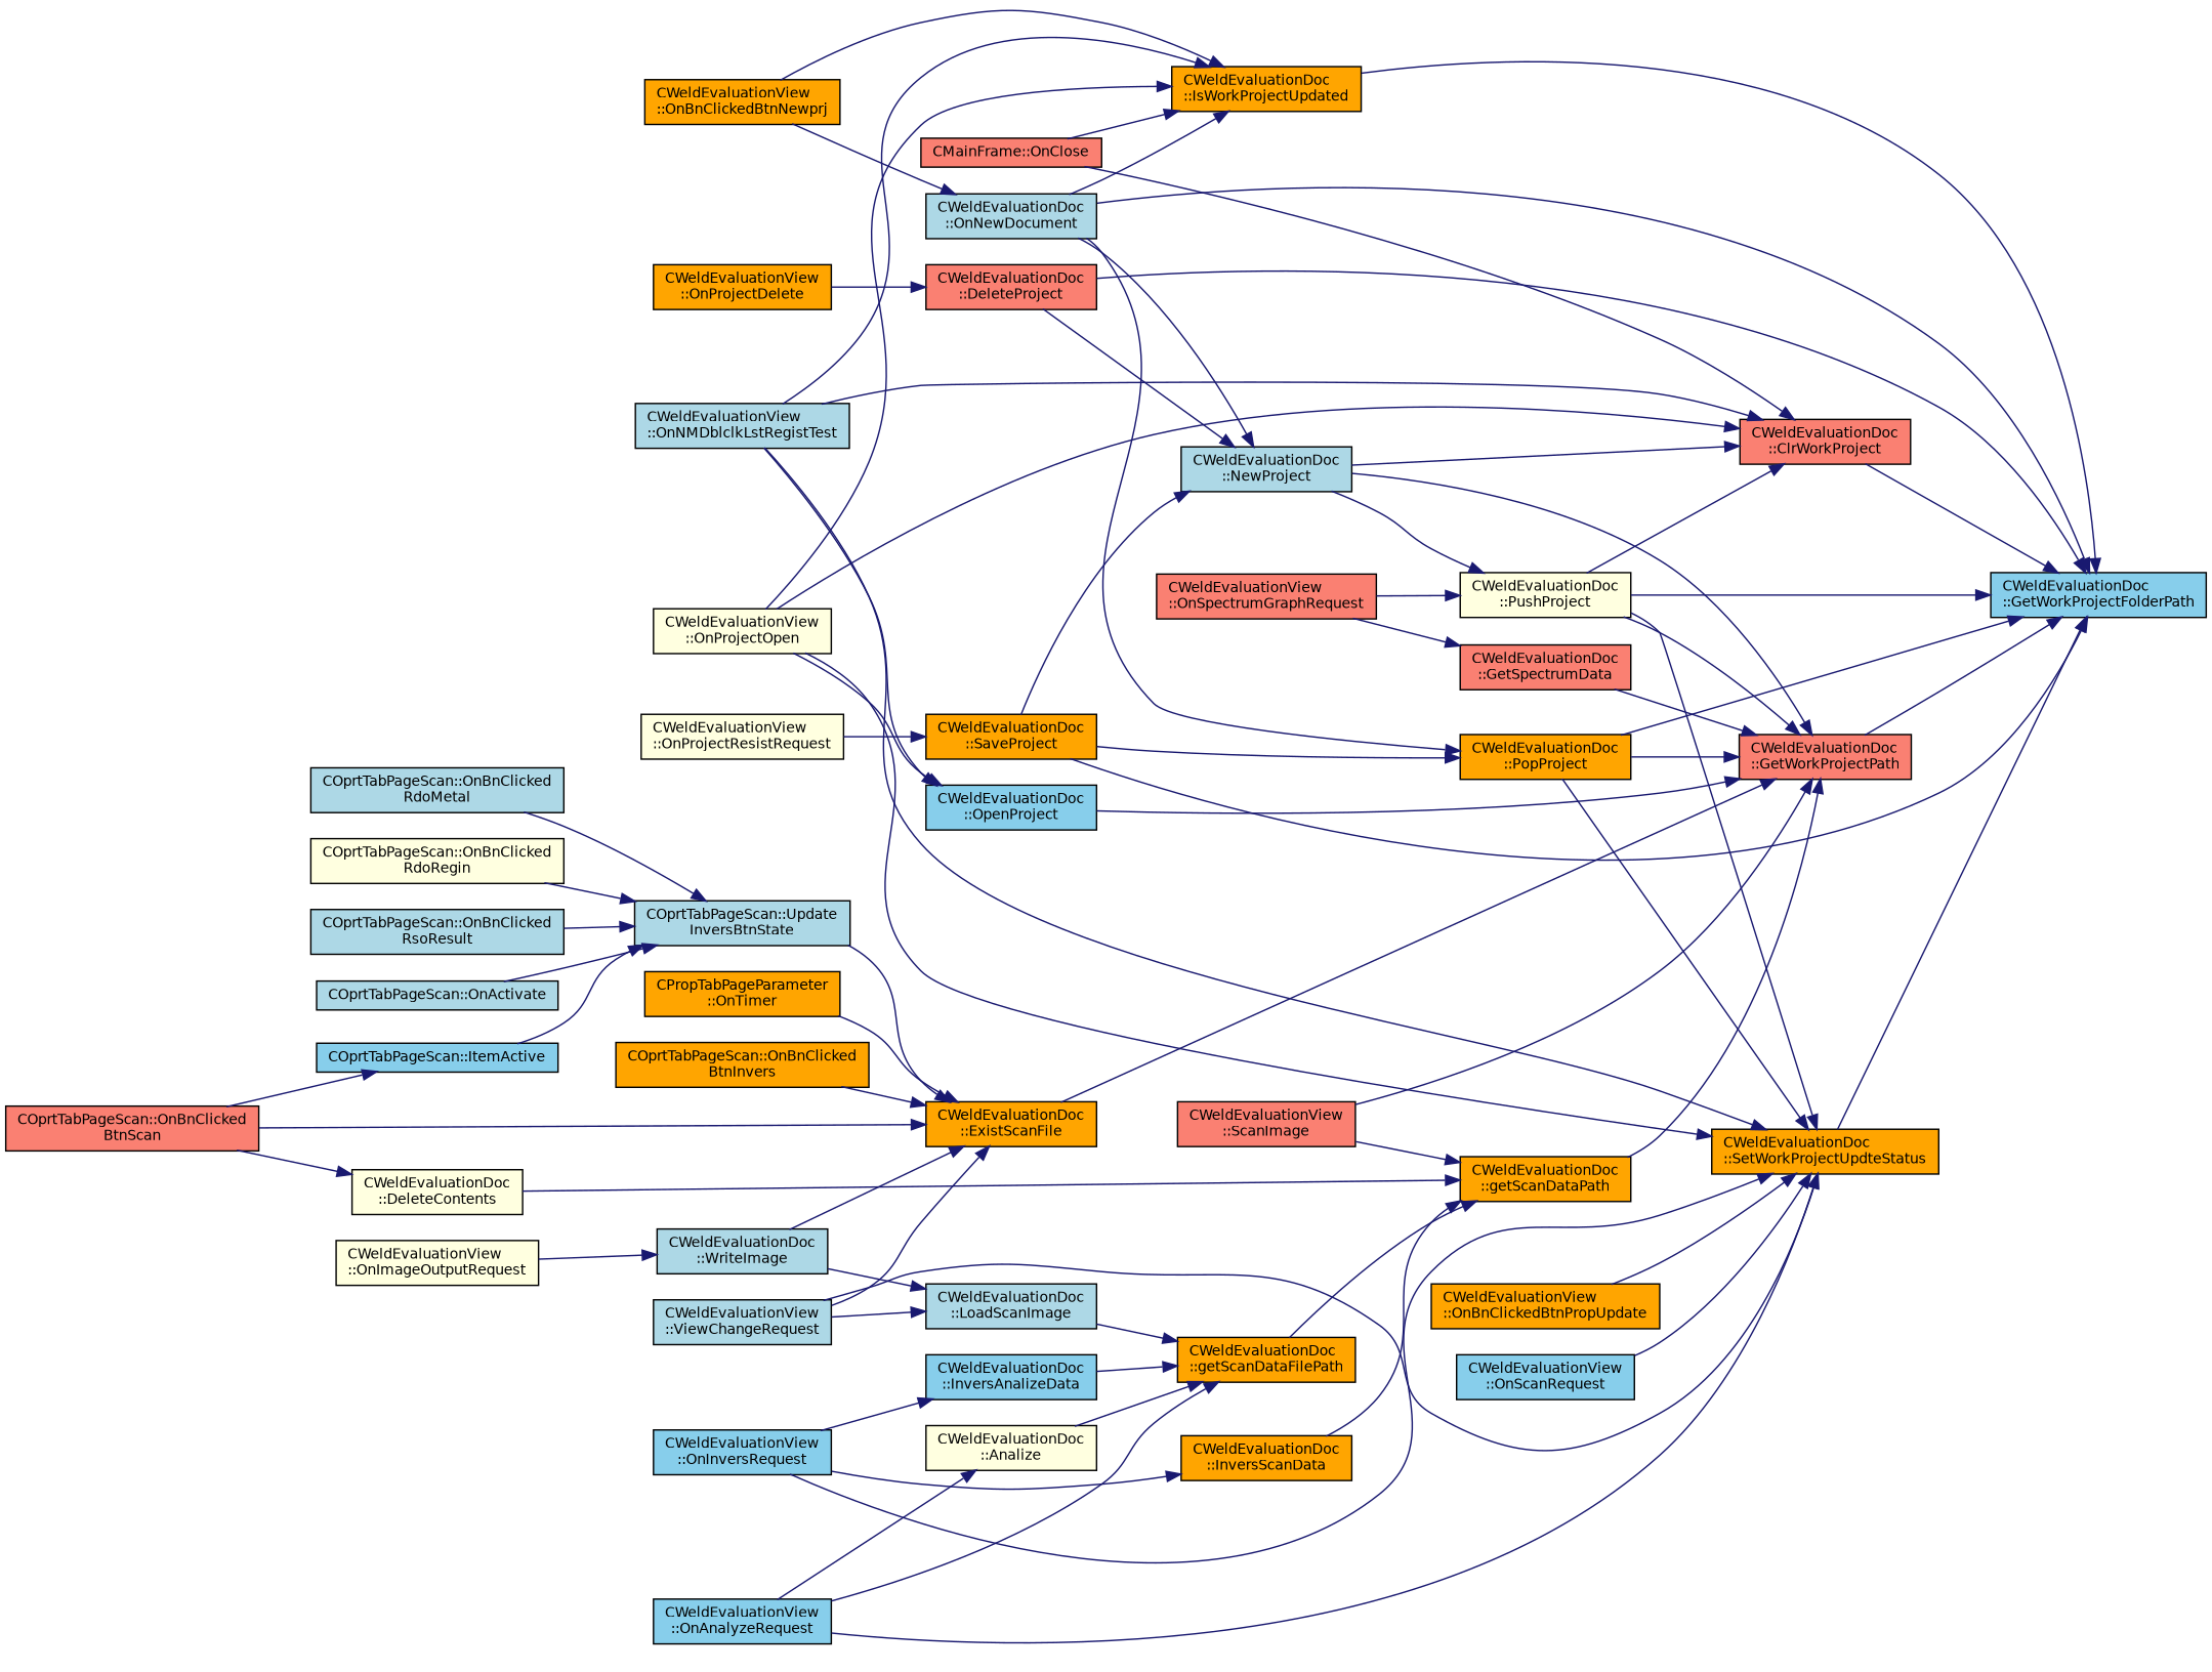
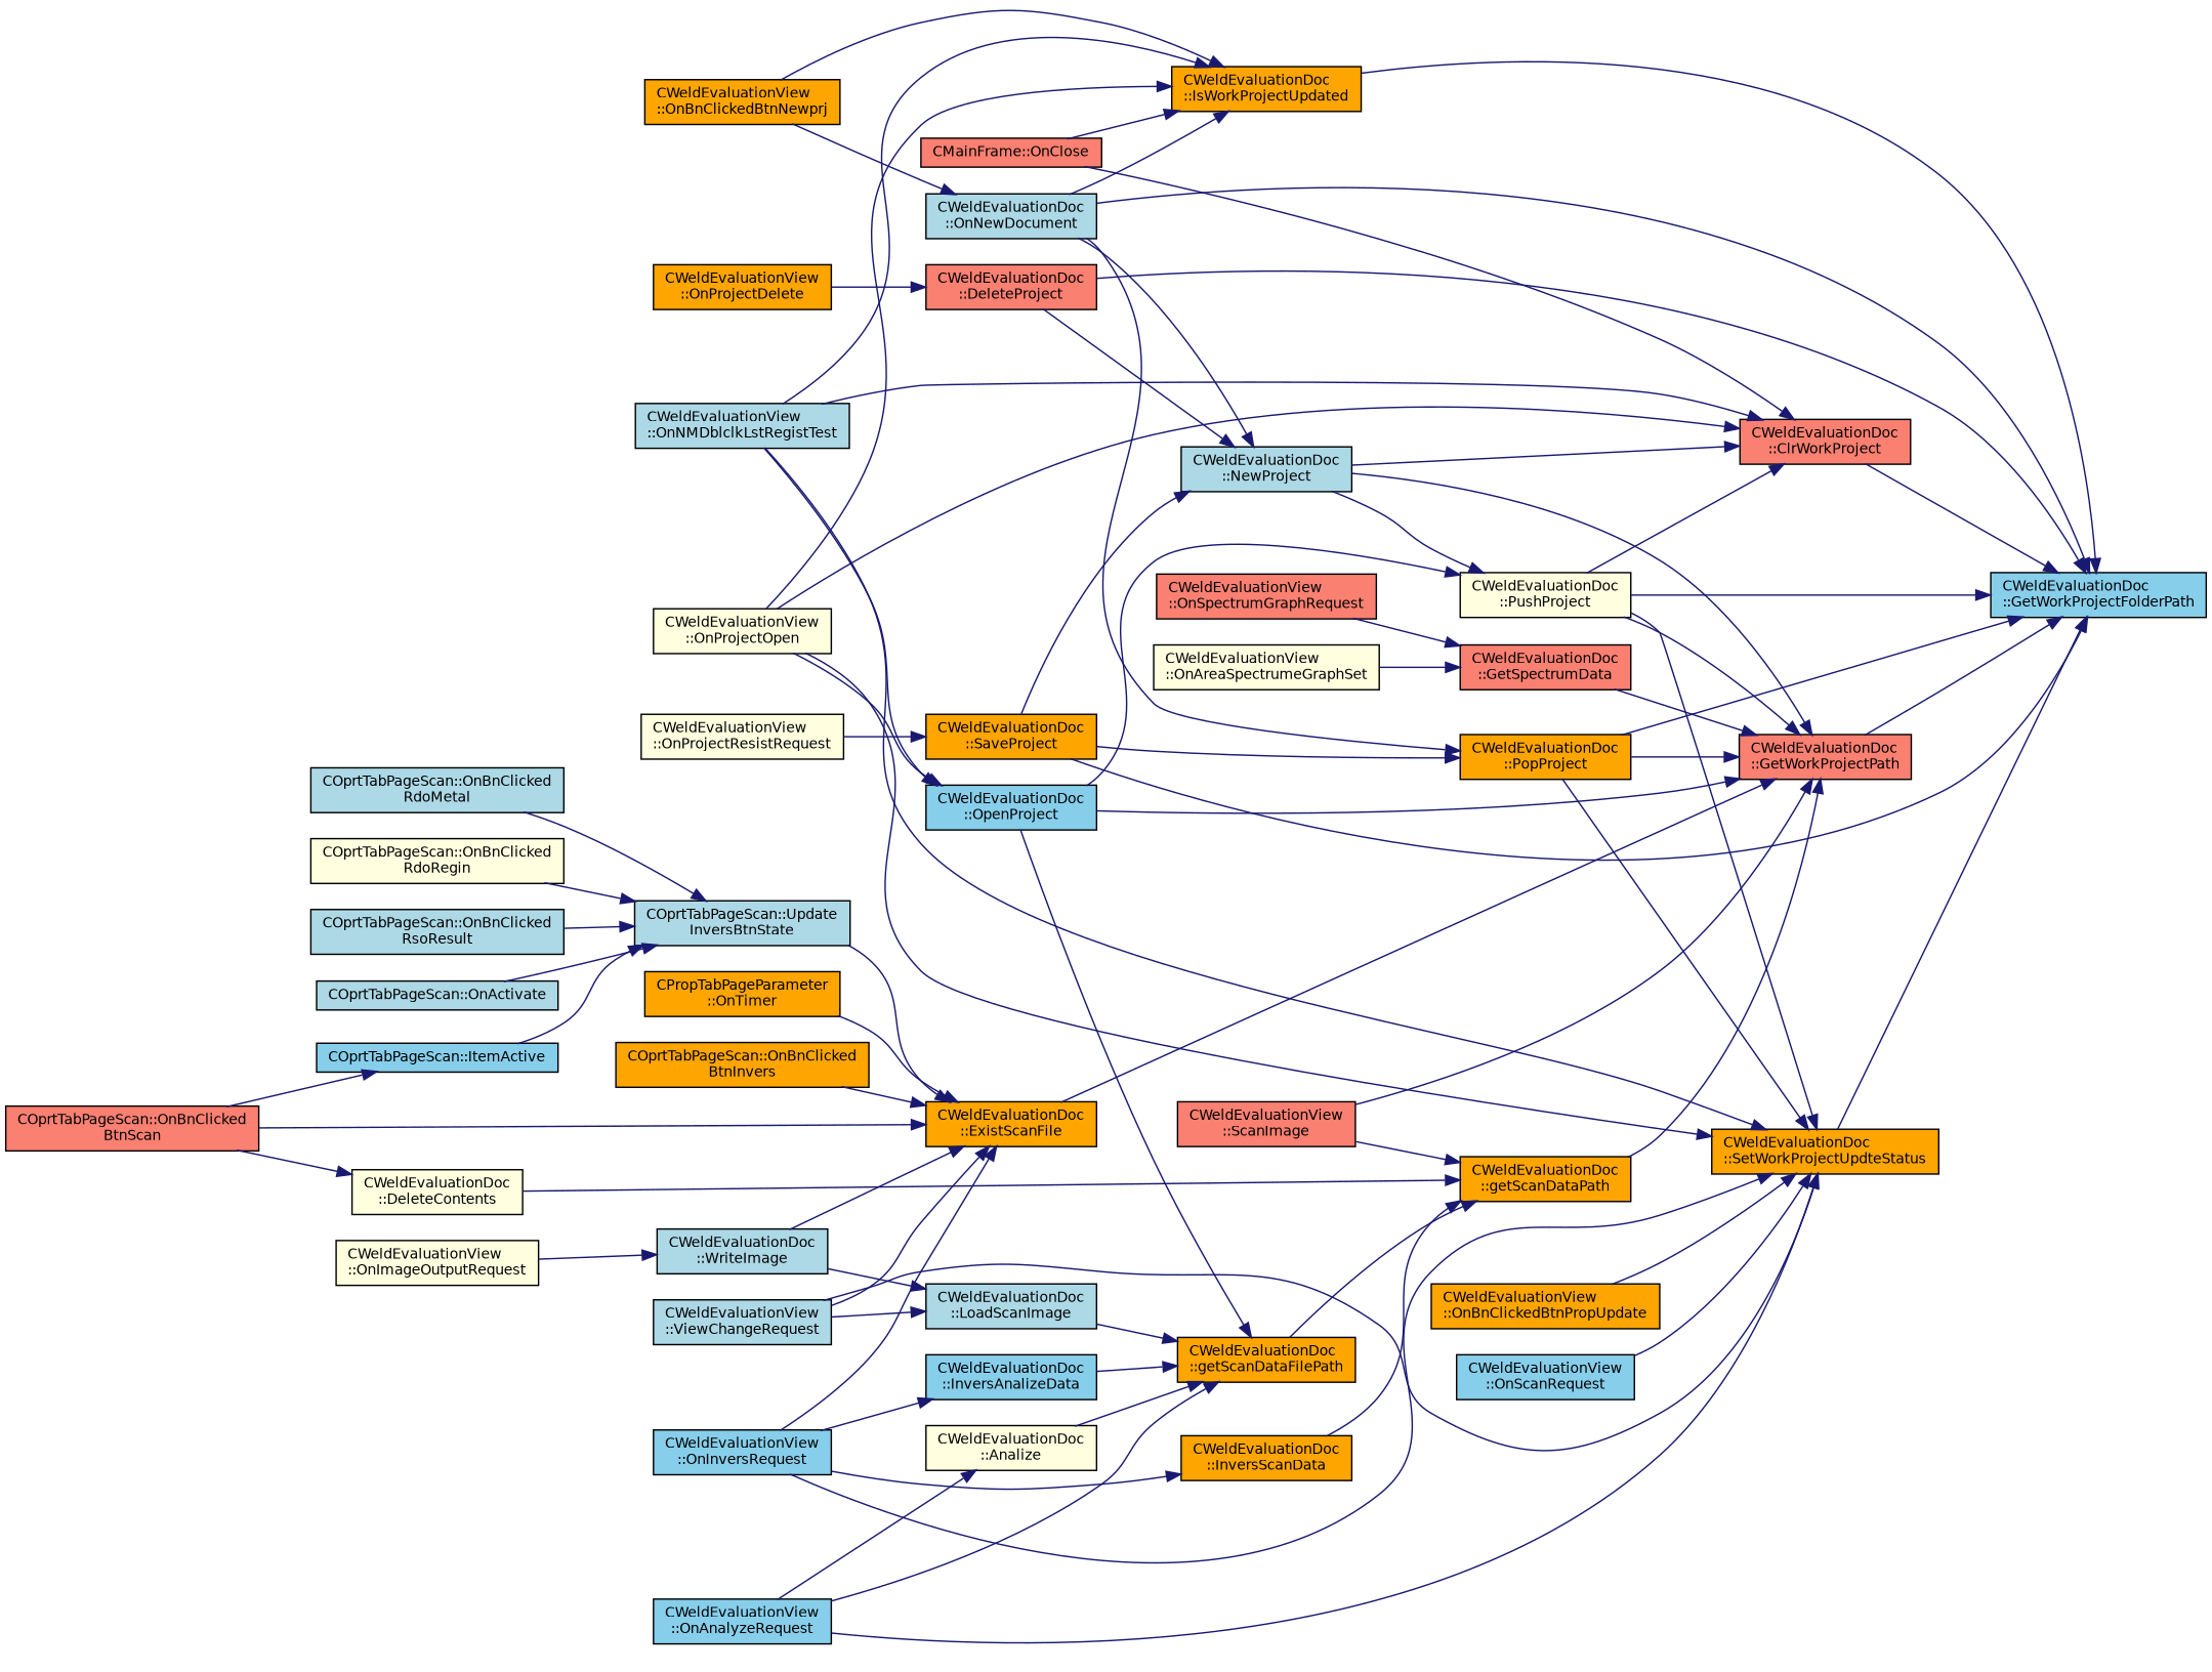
  digraph {
    rankdir=RL
    node [color=black fillcolor=orange fontname=Helvetica fontsize=10 shape=record style=filled]
    edge [color=midnightblue dir=back fontname=Helvetica fontsize=10 labelfontname=Helvetica labelfontsize=10 style=solid]
    n1 [fillcolor=skyblue fontcolor=black height=0.2 label="CWeldEvaluationDoc\l::GetWorkProjectFolderPath" width=0.4]
    n2 [fillcolor=salmon height=0.2 label="CWeldEvaluationDoc\l::ClrWorkProject" width=0.4]
    n3 [fillcolor=salmon height=0.2 label="CWeldEvaluationDoc\l::DeleteProject" width=0.4]
    n4 [fillcolor=lightblue height=0.2 label="CWeldEvaluationDoc\l::OnNewDocument" width=0.4]
    n5 [height=0.2 label="CWeldEvaluationDoc\l::SaveProject" width=0.4]
    n6 [fillcolor=lightyellow height=0.2 label="CWeldEvaluationDoc\l::PushProject" width=0.4]
    n7 [fillcolor=salmon height=0.2 label="CWeldEvaluationDoc\l::GetWorkProjectPath" width=0.4]
    n8 [height=0.2 label="CWeldEvaluationDoc\l::PopProject" width=0.4]
    n9 [height=0.2 label="CWeldEvaluationDoc\l::IsWorkProjectUpdated" width=0.4]
    n10 [height=0.2 label="CWeldEvaluationDoc\l::SetWorkProjectUpdteStatus" width=0.4]
    n11 [fillcolor=lightblue height=0.2 label="CWeldEvaluationDoc\l::NewProject" width=0.4]
    n12 [fillcolor=salmon height=0.2 label="CMainFrame::OnClose" width=0.4]
    n13 [fillcolor=lightblue height=0.2 label="CWeldEvaluationView\l::OnNMDblclkLstRegistTest" width=0.4]
    n14 [fillcolor=lightyellow height=0.2 label="CWeldEvaluationView\l::OnProjectOpen" width=0.4]
    n15 [height=0.2 label="CWeldEvaluationView\l::OnProjectDelete" width=0.4]
    n16 [height=0.2 label="CWeldEvaluationView\l::OnBnClickedBtnNewprj" width=0.4]
    n17 [fillcolor=lightyellow height=0.2 label="CWeldEvaluationView\l::OnProjectResistRequest" width=0.4]
    n18 [fillcolor=skyblue height=0.2 label="CWeldEvaluationDoc\l::OpenProject" width=0.4]
    n19 [height=0.2 label="CWeldEvaluationDoc\l::ExistScanFile" width=0.4]
    n20 [height=0.2 label="CWeldEvaluationDoc\l::getScanDataPath" width=0.4]
    n21 [fillcolor=salmon height=0.2 label="CWeldEvaluationView\l::ScanImage" width=0.4]
    n22 [fillcolor=salmon height=0.2 label="CWeldEvaluationDoc\l::GetSpectrumData" width=0.4]
    n23 [fillcolor=skyblue height=0.2 label="CWeldEvaluationView\l::OnInversRequest" width=0.4]
    n24 [fillcolor=lightblue height=0.2 label="CWeldEvaluationView\l::ViewChangeRequest" width=0.4]
    n25 [fillcolor=skyblue height=0.2 label="CWeldEvaluationView\l::OnAnalyzeRequest" width=0.4]
    n26 [height=0.2 label="CWeldEvaluationView\l::OnBnClickedBtnPropUpdate" width=0.4]
    n27 [fillcolor=skyblue height=0.2 label="CWeldEvaluationView\l::OnScanRequest" width=0.4]
    n28 [height=0.2 label="COprtTabPageScan::OnBnClicked\lBtnInvers" width=0.4]
    n29 [fillcolor=salmon height=0.2 label="COprtTabPageScan::OnBnClicked\lBtnScan" width=0.4]
    n30 [height=0.2 label="CPropTabPageParameter\l::OnTimer" width=0.4]
    n31 [fillcolor=lightblue height=0.2 label="COprtTabPageScan::Update\lInversBtnState" width=0.4]
    n32 [fillcolor=lightblue height=0.2 label="CWeldEvaluationDoc\l::WriteImage" width=0.4]
    n33 [fillcolor=lightyellow height=0.2 label="CWeldEvaluationDoc\l::DeleteContents" width=0.4]
    n34 [height=0.2 label="CWeldEvaluationDoc\l::getScanDataFilePath" width=0.4]
    n35 [height=0.2 label="CWeldEvaluationDoc\l::InversScanData" width=0.4]
+   n36 [fillcolor=lightyellow height=0.2 label="CWeldEvaluationView\l::OnAreaSpectrumeGraphSet" width=0.4]
    n37 [fillcolor=salmon height=0.2 label="CWeldEvaluationView\l::OnSpectrumGraphRequest" width=0.4]
    n38 [fillcolor=skyblue height=0.2 label="COprtTabPageScan::ItemActive" width=0.4]
    n39 [fillcolor=lightblue height=0.2 label="COprtTabPageScan::OnActivate" width=0.4]
    n40 [fillcolor=lightblue height=0.2 label="COprtTabPageScan::OnBnClicked\lRdoMetal" width=0.4]
    n41 [fillcolor=lightyellow height=0.2 label="COprtTabPageScan::OnBnClicked\lRdoRegin" width=0.4]
    n42 [fillcolor=lightblue height=0.2 label="COprtTabPageScan::OnBnClicked\lRsoResult" width=0.4]
    n43 [fillcolor=lightyellow height=0.2 label="CWeldEvaluationView\l::OnImageOutputRequest" width=0.4]
    n44 [fillcolor=lightyellow height=0.2 label="CWeldEvaluationDoc\l::Analize" width=0.4]
    n45 [fillcolor=skyblue height=0.2 label="CWeldEvaluationDoc\l::InversAnalizeData" width=0.4]
    n46 [fillcolor=lightblue height=0.2 label="CWeldEvaluationDoc\l::LoadScanImage" width=0.4]
    n1 -> n2
    n1 -> n3
    n1 -> n4
    n1 -> n5
    n1 -> n6
    n1 -> n7
    n1 -> n8
    n1 -> n9
    n1 -> n10
    n2 -> n6
    n2 -> n11
    n2 -> n12
    n2 -> n13
    n2 -> n14
    n3 -> n15
    n4 -> n16
    n5 -> n17
    n6 -> n11
-   n6 -> n37
+   n6 -> n18
    n7 -> n6
    n7 -> n8
    n7 -> n11
    n7 -> n18
    n7 -> n19
    n7 -> n20
    n7 -> n21
    n7 -> n22
    n8 -> n4
    n8 -> n5
    n9 -> n4
    n9 -> n12
    n9 -> n13
    n9 -> n14
    n9 -> n16
    n10 -> n6
    n10 -> n8
    n10 -> n13
    n10 -> n14
    n10 -> n23
    n10 -> n24
    n10 -> n25
    n10 -> n26
    n10 -> n27
    n11 -> n3
    n11 -> n4
    n11 -> n5
    n18 -> n13
    n18 -> n14
+   n19 -> n23
    n19 -> n24
    n19 -> n28
    n19 -> n29
    n19 -> n30
    n19 -> n31
    n19 -> n32
    n20 -> n21
    n20 -> n33
    n20 -> n34
    n20 -> n35
+   n22 -> n36
    n22 -> n37
    n31 -> n38
    n31 -> n39
    n31 -> n40
    n31 -> n41
    n31 -> n42
    n32 -> n43
    n33 -> n29
+   n34 -> n18
    n34 -> n25
    n34 -> n44
    n34 -> n45
    n34 -> n46
    n35 -> n23
    n38 -> n29
    n44 -> n25
    n45 -> n23
    n46 -> n24
    n46 -> n32
  }
